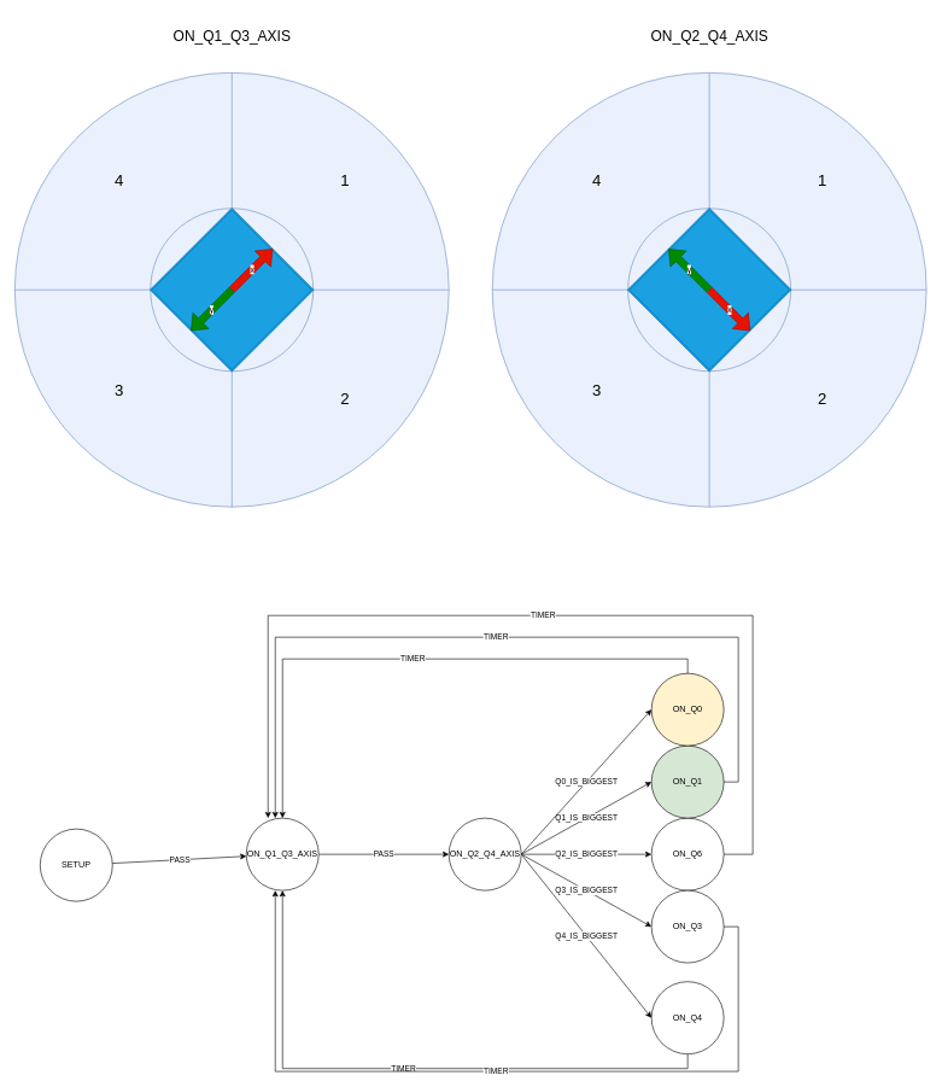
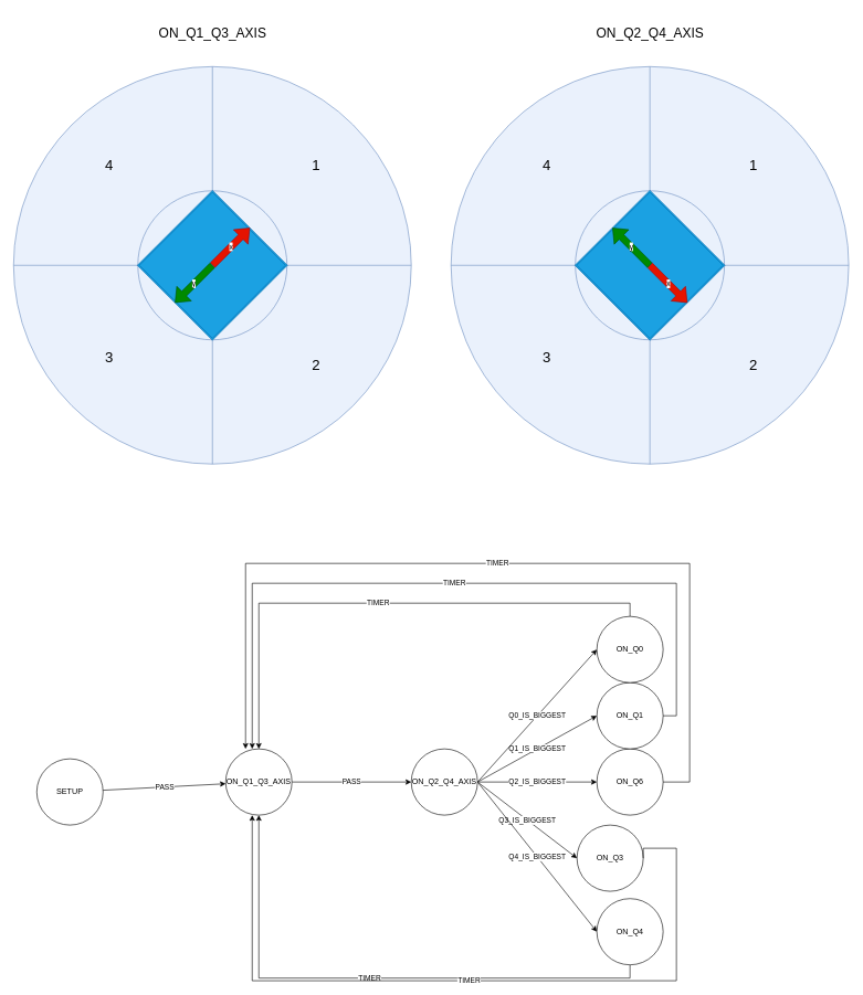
  <mxCell id="0" />
  <mxCell id="1" parent="0" />
  <mxCell id="2" value="" style="shape=orEllipse;perimeter=ellipsePerimeter;whiteSpace=wrap;html=1;backgroundOutline=1;fillColor=#EAF1FC;strokeColor=#6c8ebf;" vertex="1" parent="1"><mxGeometry x="20" y="100" width="600" height="600" as="geometry" /></mxCell>
  <mxCell id="3" value="" style="ellipse;whiteSpace=wrap;html=1;aspect=fixed;fillColor=#EAF1FC;strokeColor=#6c8ebf;" vertex="1" parent="1"><mxGeometry x="207.5" y="287.5" width="225" height="225" as="geometry" /></mxCell>
  <mxCell id="4" value="1" style="text;html=1;align=center;verticalAlign=middle;resizable=0;points=[];autosize=1;strokeColor=none;fillColor=none;fontSize=22;" vertex="1" parent="1"><mxGeometry x="456.25" y="228.75" width="40" height="40" as="geometry" /></mxCell>
  <mxCell id="5" value="2" style="text;html=1;align=center;verticalAlign=middle;resizable=0;points=[];autosize=1;strokeColor=none;fillColor=none;fontSize=22;" vertex="1" parent="1"><mxGeometry x="456.25" y="531.25" width="40" height="40" as="geometry" /></mxCell>
  <mxCell id="6" value="3" style="text;html=1;align=center;verticalAlign=middle;resizable=0;points=[];autosize=1;strokeColor=none;fillColor=none;fontSize=22;" vertex="1" parent="1"><mxGeometry x="143.75" y="518.75" width="40" height="40" as="geometry" /></mxCell>
  <mxCell id="7" value="4" style="text;html=1;align=center;verticalAlign=middle;resizable=0;points=[];autosize=1;strokeColor=none;fillColor=none;fontSize=22;" vertex="1" parent="1"><mxGeometry x="143.75" y="228.75" width="40" height="40" as="geometry" /></mxCell>
  <mxCell id="8" value="" style="shape=ext;double=1;whiteSpace=wrap;html=1;aspect=fixed;fillColor=#1ba1e2;fontColor=#ffffff;strokeColor=#006EAF;rotation=315;direction=east;" vertex="1" parent="1"><mxGeometry x="240" y="320" width="160" height="160" as="geometry" /></mxCell>
  <mxCell id="9" value="x" style="shape=flexArrow;endArrow=classic;html=1;rounded=0;entryX=1;entryY=0.5;entryDx=0;entryDy=0;fillColor=#e51400;strokeColor=#B20000;" edge="1" parent="1" target="8"><mxGeometry width="50" height="50" relative="1" as="geometry"><mxPoint as="sourcePoint" x="320" y="400" /><mxPoint x="960" y="980" as="targetPoint" /></mxGeometry></mxCell>
  <mxCell id="10" value="y" style="shape=flexArrow;endArrow=classic;html=1;rounded=0;startSize=0;entryX=0;entryY=0.5;entryDx=0;entryDy=0;fillColor=#008a00;strokeColor=#005700;" edge="1" parent="1" target="8"><mxGeometry width="50" height="50" relative="1" as="geometry"><mxPoint as="sourcePoint" x="320" y="400" /><mxPoint x="390" y="390" as="targetPoint" /></mxGeometry></mxCell>
  <mxCell id="11" value="" style="shape=orEllipse;perimeter=ellipsePerimeter;whiteSpace=wrap;html=1;backgroundOutline=1;fillColor=#EAF1FC;strokeColor=#6c8ebf;" vertex="1" parent="1"><mxGeometry x="680" y="100" width="600" height="600" as="geometry" /></mxCell>
  <mxCell id="12" value="" style="ellipse;whiteSpace=wrap;html=1;aspect=fixed;fillColor=#EAF1FC;strokeColor=#6c8ebf;" vertex="1" parent="1"><mxGeometry x="867.5" y="287.5" width="225" height="225" as="geometry" /></mxCell>
  <mxCell id="13" value="1" style="text;html=1;align=center;verticalAlign=middle;resizable=0;points=[];autosize=1;strokeColor=none;fillColor=none;fontSize=22;" vertex="1" parent="1"><mxGeometry x="1116.25" y="228.75" width="40" height="40" as="geometry" /></mxCell>
  <mxCell id="14" value="2" style="text;html=1;align=center;verticalAlign=middle;resizable=0;points=[];autosize=1;strokeColor=none;fillColor=none;fontSize=22;" vertex="1" parent="1"><mxGeometry x="1116.25" y="531.25" width="40" height="40" as="geometry" /></mxCell>
  <mxCell id="15" value="3" style="text;html=1;align=center;verticalAlign=middle;resizable=0;points=[];autosize=1;strokeColor=none;fillColor=none;fontSize=22;" vertex="1" parent="1"><mxGeometry x="803.75" y="518.75" width="40" height="40" as="geometry" /></mxCell>
  <mxCell id="16" value="4" style="text;html=1;align=center;verticalAlign=middle;resizable=0;points=[];autosize=1;strokeColor=none;fillColor=none;fontSize=22;" vertex="1" parent="1"><mxGeometry x="803.75" y="228.75" width="40" height="40" as="geometry" /></mxCell>
  <mxCell id="17" value="" style="shape=ext;double=1;whiteSpace=wrap;html=1;aspect=fixed;fillColor=#1ba1e2;fontColor=#ffffff;strokeColor=#006EAF;rotation=315;direction=south;" vertex="1" parent="1"><mxGeometry x="900" y="320" width="160" height="160" as="geometry" /></mxCell>
  <mxCell id="18" value="x" style="shape=flexArrow;endArrow=classic;html=1;rounded=0;entryX=1;entryY=0.5;entryDx=0;entryDy=0;fillColor=#e51400;strokeColor=#B20000;" edge="1" parent="1" target="17"><mxGeometry width="50" height="50" relative="1" as="geometry"><mxPoint x="980" as="sourcePoint" y="400" /><mxPoint x="1620" y="980" as="targetPoint" /></mxGeometry></mxCell>
  <mxCell id="19" value="y" style="shape=flexArrow;endArrow=classic;html=1;rounded=0;startSize=0;entryX=0;entryY=0.5;entryDx=0;entryDy=0;fillColor=#008a00;strokeColor=#005700;" edge="1" parent="1" target="17"><mxGeometry width="50" height="50" relative="1" as="geometry"><mxPoint x="980" as="sourcePoint" y="400" /><mxPoint x="1050" y="390" as="targetPoint" /></mxGeometry></mxCell>
  <mxCell id="20" value="PASS" style="edgeStyle=none;rounded=0;orthogonalLoop=1;jettySize=auto;html=1;" edge="1" parent="1" source="21" target="23"><mxGeometry relative="1" as="geometry" /></mxCell>
  <mxCell id="21" value="SETUP" style="ellipse;whiteSpace=wrap;html=1;aspect=fixed;" vertex="1" parent="1"><mxGeometry x="55" y="1145" width="100" height="100" as="geometry" /></mxCell>
  <mxCell id="22" value="PASS" style="edgeStyle=orthogonalEdgeStyle;rounded=0;orthogonalLoop=1;jettySize=auto;html=1;" edge="1" parent="1" source="23" target="29"><mxGeometry relative="1" as="geometry" /></mxCell>
  <mxCell id="23" value="ON_Q1_Q3_AXIS" style="ellipse;whiteSpace=wrap;html=1;aspect=fixed;" vertex="1" parent="1"><mxGeometry x="340" y="1130" width="100" height="100" as="geometry" /></mxCell>
  <mxCell id="24" value="Q1_IS_BIGGEST" style="edgeStyle=none;rounded=0;orthogonalLoop=1;jettySize=auto;html=1;entryX=0;entryY=0.5;entryDx=0;entryDy=0;exitX=1;exitY=0.5;exitDx=0;exitDy=0;" edge="1" parent="1" source="29" target="31"><mxGeometry relative="1" as="geometry" /></mxCell>
  <mxCell id="25" value="Q2_IS_BIGGEST" style="edgeStyle=none;rounded=0;orthogonalLoop=1;jettySize=auto;html=1;exitX=1;exitY=0.5;exitDx=0;exitDy=0;entryX=0;entryY=0.5;entryDx=0;entryDy=0;" edge="1" parent="1" source="29" target="30"><mxGeometry relative="1" as="geometry" /></mxCell>
  <mxCell id="26" value="Q3_IS_BIGGEST" style="edgeStyle=none;rounded=0;orthogonalLoop=1;jettySize=auto;html=1;exitX=1;exitY=0.5;exitDx=0;exitDy=0;entryX=0;entryY=0.5;entryDx=0;entryDy=0;" edge="1" parent="1" source="29" target="32"><mxGeometry relative="1" as="geometry" /></mxCell>
  <mxCell id="27" value="Q4_IS_BIGGEST" style="edgeStyle=none;rounded=0;orthogonalLoop=1;jettySize=auto;html=1;exitX=1;exitY=0.5;exitDx=0;exitDy=0;entryX=0;entryY=0.5;entryDx=0;entryDy=0;" edge="1" parent="1" source="29" target="34"><mxGeometry relative="1" as="geometry" /></mxCell>
  <mxCell id="28" value="Q0_IS_BIGGEST" style="edgeStyle=none;rounded=0;orthogonalLoop=1;jettySize=auto;html=1;exitX=1;exitY=0.5;exitDx=0;exitDy=0;entryX=0;entryY=0.5;entryDx=0;entryDy=0;" edge="1" parent="1" source="29" target="36"><mxGeometry relative="1" as="geometry" /></mxCell>
  <mxCell id="29" value="ON_Q2_Q4_AXIS" style="ellipse;whiteSpace=wrap;html=1;aspect=fixed;" vertex="1" parent="1"><mxGeometry x="620" y="1130" width="100" height="100" as="geometry" /></mxCell>
  <mxCell id="30" value="ON_Q6" style="ellipse;whiteSpace=wrap;html=1;aspect=fixed;" vertex="1" parent="1"><mxGeometry x="900" y="1130" width="100" height="100" as="geometry" /></mxCell>
- <mxCell id="31" value="ON_Q1" style="ellipse;whiteSpace=wrap;html=1;aspect=fixed;fillColor=#d5e8d4;" vertex="1" parent="1"><mxGeometry x="900" y="1030" width="100" height="100" as="geometry" /></mxCell>
- <mxCell id="32" value="ON_Q3" style="ellipse;whiteSpace=wrap;html=1;aspect=fixed;" vertex="1" parent="1"><mxGeometry x="900" y="1230" width="100" height="100" as="geometry" /></mxCell>
+ <mxCell id="31" value="ON_Q1" style="ellipse;whiteSpace=wrap;html=1;aspect=fixed;" vertex="1" parent="1"><mxGeometry x="900" y="1030" width="100" height="100" as="geometry" /></mxCell>
+ <mxCell id="32" value="ON_Q3" style="ellipse;whiteSpace=wrap;html=1;aspect=fixed;" vertex="1" parent="1"><mxGeometry x="870" y="1245" width="100" height="100" as="geometry" /></mxCell>
  <mxCell id="33" value="TIMER" style="edgeStyle=orthogonalEdgeStyle;rounded=0;orthogonalLoop=1;jettySize=auto;html=1;exitX=0.5;exitY=1;exitDx=0;exitDy=0;" edge="1" parent="1" source="34" target="23"><mxGeometry relative="1" as="geometry" /></mxCell>
  <mxCell id="34" value="ON_Q4" style="ellipse;whiteSpace=wrap;html=1;aspect=fixed;" vertex="1" parent="1"><mxGeometry x="900" y="1356" width="100" height="100" as="geometry" /></mxCell>
  <mxCell id="35" value="TIMER" style="edgeStyle=orthogonalEdgeStyle;rounded=0;orthogonalLoop=1;jettySize=auto;html=1;exitX=0.5;exitY=0;exitDx=0;exitDy=0;entryX=0.5;entryY=0;entryDx=0;entryDy=0;" edge="1" parent="1" source="36" target="23"><mxGeometry relative="1" as="geometry" /></mxCell>
- <mxCell id="36" value="ON_Q0" style="ellipse;whiteSpace=wrap;html=1;aspect=fixed;fillColor=#fff2cc;" vertex="1" parent="1"><mxGeometry x="900" y="930" width="100" height="100" as="geometry" /></mxCell>
+ <mxCell id="36" value="ON_Q0" style="ellipse;whiteSpace=wrap;html=1;aspect=fixed;" vertex="1" parent="1"><mxGeometry x="900" y="930" width="100" height="100" as="geometry" /></mxCell>
  <mxCell id="37" value="TIMER" style="edgeStyle=orthogonalEdgeStyle;rounded=0;orthogonalLoop=1;jettySize=auto;html=1;exitX=1;exitY=0.5;exitDx=0;exitDy=0;entryX=0.4;entryY=1;entryDx=0;entryDy=0;entryPerimeter=0;" edge="1" parent="1" source="32" target="23"><mxGeometry relative="1" as="geometry"><Array as="points"><mxPoint x="1020" y="1280" /><mxPoint x="1020" y="1480" /><mxPoint x="380" y="1480" /></Array></mxGeometry></mxCell>
  <mxCell id="38" value="TIMER" style="edgeStyle=orthogonalEdgeStyle;rounded=0;orthogonalLoop=1;jettySize=auto;html=1;exitX=1;exitY=0.5;exitDx=0;exitDy=0;entryX=0.4;entryY=0;entryDx=0;entryDy=0;entryPerimeter=0;" edge="1" parent="1" source="31" target="23"><mxGeometry relative="1" as="geometry"><Array as="points"><mxPoint x="1020" y="1080" /><mxPoint x="1020" y="880" /><mxPoint x="380" y="880" /></Array></mxGeometry></mxCell>
  <mxCell id="39" value="TIMER" style="edgeStyle=orthogonalEdgeStyle;rounded=0;orthogonalLoop=1;jettySize=auto;html=1;exitX=1;exitY=0.5;exitDx=0;exitDy=0;entryX=0.3;entryY=0;entryDx=0;entryDy=0;entryPerimeter=0;" edge="1" parent="1" source="30" target="23"><mxGeometry relative="1" as="geometry"><Array as="points"><mxPoint x="1040" y="1180" /><mxPoint x="1040" y="850" /><mxPoint x="370" y="850" /></Array></mxGeometry></mxCell>
  <mxCell id="40" value="ON_Q1_Q3_AXIS" style="text;html=1;align=center;verticalAlign=middle;whiteSpace=wrap;rounded=0;fontSize=20;" vertex="1" parent="1"><mxGeometry x="187.5" y="20" width="265" height="58" as="geometry" /></mxCell>
  <mxCell id="41" value="ON_Q2_Q4_AXIS" style="text;html=1;align=center;verticalAlign=middle;whiteSpace=wrap;rounded=0;fontSize=20;" vertex="1" parent="1"><mxGeometry x="847.5" y="20" width="265" height="58" as="geometry" /></mxCell>
